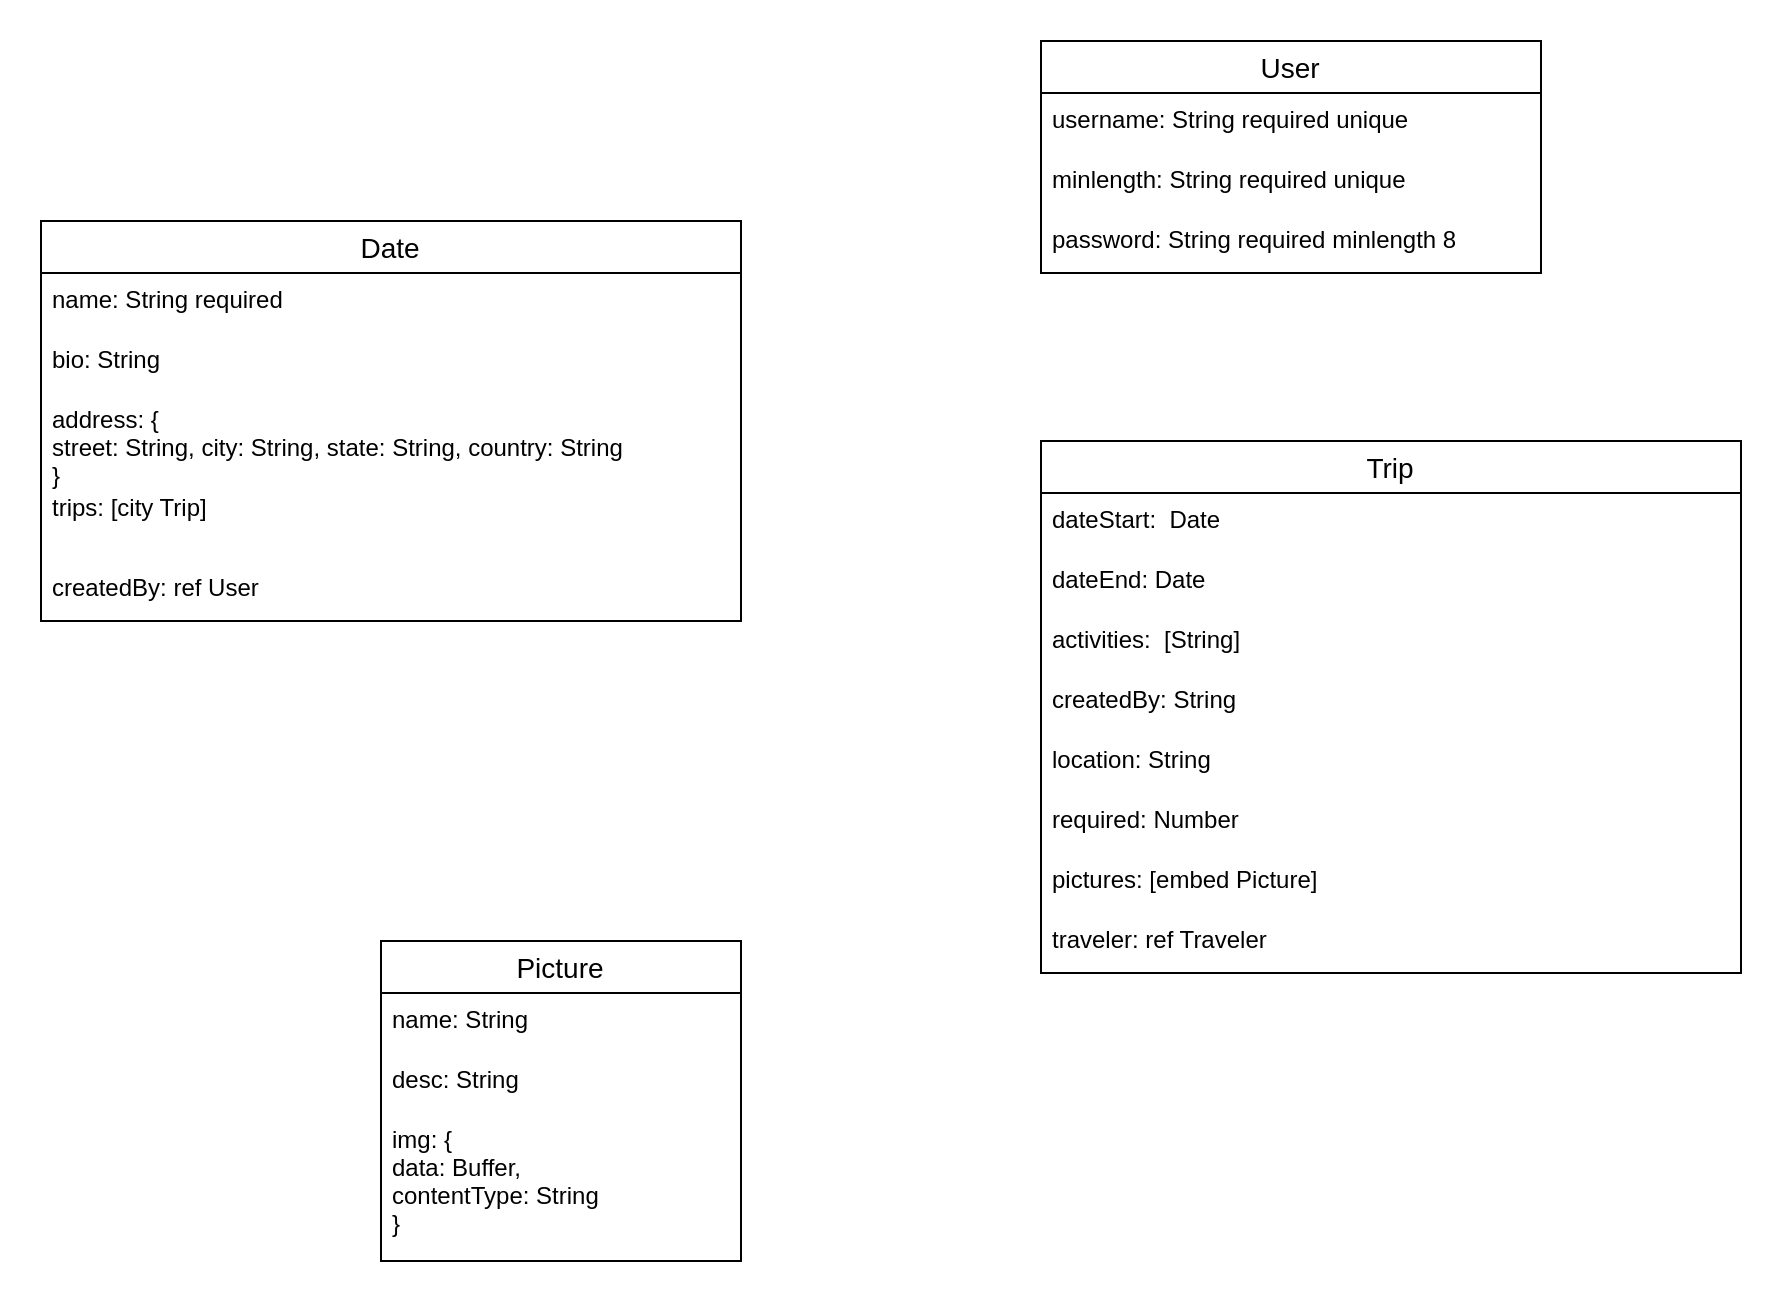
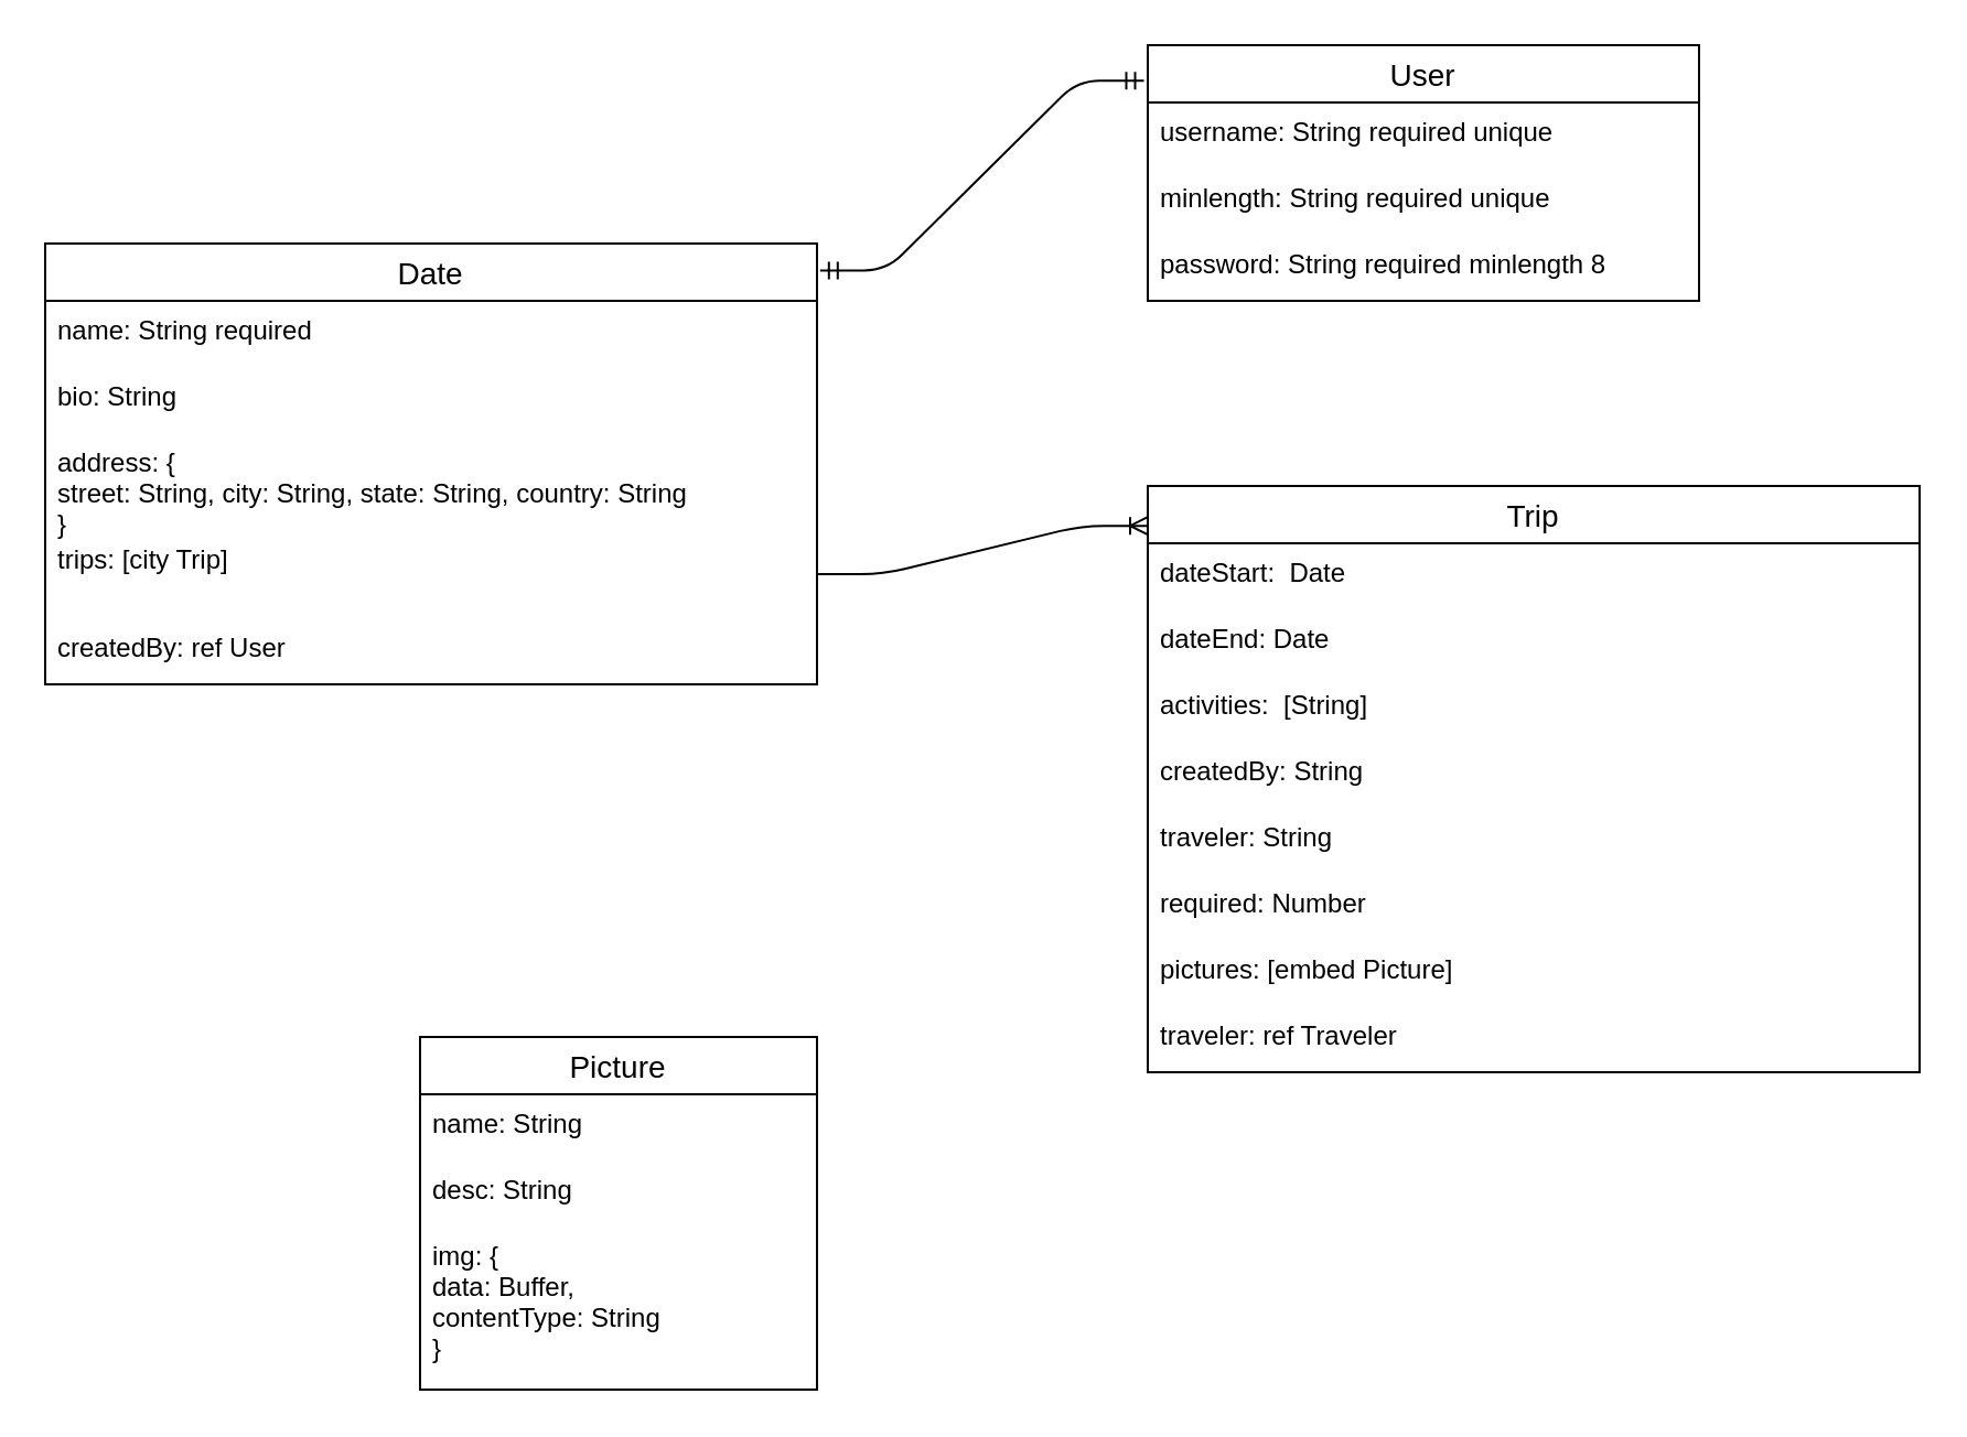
  <mxCell id="0" />
  <mxCell id="1" parent="0" />
  <mxCell id="2" value="Date" style="swimlane;fontStyle=0;childLayout=stackLayout;horizontal=1;startSize=26;horizontalStack=0;resizeParent=1;resizeParentMax=0;resizeLast=0;collapsible=1;marginBottom=0;align=center;fontSize=14;" parent="1" vertex="1"><mxGeometry x="20" y="110" width="350" height="200" as="geometry" /></mxCell>
  <mxCell id="3" value="name: String required" style="text;strokeColor=none;fillColor=none;spacingLeft=4;spacingRight=4;overflow=hidden;rotatable=0;points=[[0,0.5],[1,0.5]];portConstraint=eastwest;fontSize=12;" parent="2" vertex="1"><mxGeometry y="26" width="350" height="30" as="geometry" /></mxCell>
  <mxCell id="4" value="bio: String" style="text;strokeColor=none;fillColor=none;spacingLeft=4;spacingRight=4;overflow=hidden;rotatable=0;points=[[0,0.5],[1,0.5]];portConstraint=eastwest;fontSize=12;" parent="2" vertex="1"><mxGeometry y="56" width="350" height="30" as="geometry" /></mxCell>
  <mxCell id="5" value="address: { &#10;street: String, city: String, state: String, country: String&#10;}" style="text;strokeColor=none;fillColor=none;spacingLeft=4;spacingRight=4;overflow=hidden;rotatable=0;points=[[0,0.5],[1,0.5]];portConstraint=eastwest;fontSize=12;" parent="2" vertex="1"><mxGeometry y="86" width="350" height="44" as="geometry" /></mxCell>
  <mxCell id="6" value="trips: [city Trip]" style="text;strokeColor=none;fillColor=none;spacingLeft=4;spacingRight=4;overflow=hidden;rotatable=0;points=[[0,0.5],[1,0.5]];portConstraint=eastwest;fontSize=12;" parent="2" vertex="1"><mxGeometry y="130" width="350" height="40" as="geometry" /></mxCell>
  <mxCell id="7" value="createdBy: ref User" style="text;strokeColor=none;fillColor=none;spacingLeft=4;spacingRight=4;overflow=hidden;rotatable=0;points=[[0,0.5],[1,0.5]];portConstraint=eastwest;fontSize=12;" parent="2" vertex="1"><mxGeometry y="170" width="350" height="30" as="geometry" /></mxCell>
  <mxCell id="8" value="Trip" style="swimlane;fontStyle=0;childLayout=stackLayout;horizontal=1;startSize=26;horizontalStack=0;resizeParent=1;resizeParentMax=0;resizeLast=0;collapsible=1;marginBottom=0;align=center;fontSize=14;" parent="1" vertex="1"><mxGeometry x="520" y="220" width="350" height="266" as="geometry" /></mxCell>
  <mxCell id="9" value="dateStart:  Date" style="text;strokeColor=none;fillColor=none;spacingLeft=4;spacingRight=4;overflow=hidden;rotatable=0;points=[[0,0.5],[1,0.5]];portConstraint=eastwest;fontSize=12;" parent="8" vertex="1"><mxGeometry y="26" width="350" height="30" as="geometry" /></mxCell>
  <mxCell id="10" value="dateEnd: Date" style="text;strokeColor=none;fillColor=none;spacingLeft=4;spacingRight=4;overflow=hidden;rotatable=0;points=[[0,0.5],[1,0.5]];portConstraint=eastwest;fontSize=12;" parent="8" vertex="1"><mxGeometry y="56" width="350" height="30" as="geometry" /></mxCell>
  <mxCell id="11" value="activities:  [String]" style="text;strokeColor=none;fillColor=none;spacingLeft=4;spacingRight=4;overflow=hidden;rotatable=0;points=[[0,0.5],[1,0.5]];portConstraint=eastwest;fontSize=12;" parent="8" vertex="1"><mxGeometry y="86" width="350" height="30" as="geometry" /></mxCell>
  <mxCell id="12" value="createdBy: String" style="text;strokeColor=none;fillColor=none;spacingLeft=4;spacingRight=4;overflow=hidden;rotatable=0;points=[[0,0.5],[1,0.5]];portConstraint=eastwest;fontSize=12;" parent="8" vertex="1"><mxGeometry y="116" width="350" height="30" as="geometry" /></mxCell>
- <mxCell id="13" value="location: String" style="text;strokeColor=none;fillColor=none;spacingLeft=4;spacingRight=4;overflow=hidden;rotatable=0;points=[[0,0.5],[1,0.5]];portConstraint=eastwest;fontSize=12;" parent="8" vertex="1"><mxGeometry y="146" width="350" height="30" as="geometry" /></mxCell>
+ <mxCell id="13" value="traveler: String" style="text;strokeColor=none;fillColor=none;spacingLeft=4;spacingRight=4;overflow=hidden;rotatable=0;points=[[0,0.5],[1,0.5]];portConstraint=eastwest;fontSize=12;" parent="8" vertex="1"><mxGeometry y="146" width="350" height="30" as="geometry" /></mxCell>
  <mxCell id="14" value="required: Number" style="text;strokeColor=none;fillColor=none;spacingLeft=4;spacingRight=4;overflow=hidden;rotatable=0;points=[[0,0.5],[1,0.5]];portConstraint=eastwest;fontSize=12;" parent="8" vertex="1"><mxGeometry y="176" width="350" height="30" as="geometry" /></mxCell>
  <mxCell id="15" value="pictures: [embed Picture]" style="text;strokeColor=none;fillColor=none;spacingLeft=4;spacingRight=4;overflow=hidden;rotatable=0;points=[[0,0.5],[1,0.5]];portConstraint=eastwest;fontSize=12;" parent="8" vertex="1"><mxGeometry y="206" width="350" height="30" as="geometry" /></mxCell>
  <mxCell id="16" value="traveler: ref Traveler " style="text;strokeColor=none;fillColor=none;spacingLeft=4;spacingRight=4;overflow=hidden;rotatable=0;points=[[0,0.5],[1,0.5]];portConstraint=eastwest;fontSize=12;" parent="8" vertex="1"><mxGeometry y="236" width="350" height="30" as="geometry" /></mxCell>
+ <mxCell id="17" value="" style="edgeStyle=entityRelationEdgeStyle;fontSize=12;html=1;endArrow=ERoneToMany;exitX=1;exitY=0.5;exitDx=0;exitDy=0;entryX=0;entryY=0.068;entryDx=0;entryDy=0;entryPerimeter=0;" parent="1" source="6" target="8" edge="1"><mxGeometry width="100" height="100" relative="1" as="geometry"><mxPoint x="290" y="280" as="sourcePoint" /><mxPoint x="390" y="180" as="targetPoint" /></mxGeometry></mxCell>
  <mxCell id="18" value="Picture" style="swimlane;fontStyle=0;childLayout=stackLayout;horizontal=1;startSize=26;horizontalStack=0;resizeParent=1;resizeParentMax=0;resizeLast=0;collapsible=1;marginBottom=0;align=center;fontSize=14;" parent="1" vertex="1"><mxGeometry x="190" y="470" width="180" height="160" as="geometry" /></mxCell>
  <mxCell id="19" value="name: String" style="text;strokeColor=none;fillColor=none;spacingLeft=4;spacingRight=4;overflow=hidden;rotatable=0;points=[[0,0.5],[1,0.5]];portConstraint=eastwest;fontSize=12;" parent="18" vertex="1"><mxGeometry y="26" width="180" height="30" as="geometry" /></mxCell>
  <mxCell id="20" value="desc: String" style="text;strokeColor=none;fillColor=none;spacingLeft=4;spacingRight=4;overflow=hidden;rotatable=0;points=[[0,0.5],[1,0.5]];portConstraint=eastwest;fontSize=12;" parent="18" vertex="1"><mxGeometry y="56" width="180" height="30" as="geometry" /></mxCell>
  <mxCell id="21" value="img: {&#10;data: Buffer,&#10;contentType: String&#10;}" style="text;strokeColor=none;fillColor=none;spacingLeft=4;spacingRight=4;overflow=hidden;rotatable=0;points=[[0,0.5],[1,0.5]];portConstraint=eastwest;fontSize=12;" parent="18" vertex="1"><mxGeometry y="86" width="180" height="74" as="geometry" /></mxCell>
  <mxCell id="22" value="User" style="swimlane;fontStyle=0;childLayout=stackLayout;horizontal=1;startSize=26;horizontalStack=0;resizeParent=1;resizeParentMax=0;resizeLast=0;collapsible=1;marginBottom=0;align=center;fontSize=14;" parent="1" vertex="1"><mxGeometry x="520" y="20" width="250" height="116" as="geometry" /></mxCell>
  <mxCell id="23" value="username: String required unique" style="text;strokeColor=none;fillColor=none;spacingLeft=4;spacingRight=4;overflow=hidden;rotatable=0;points=[[0,0.5],[1,0.5]];portConstraint=eastwest;fontSize=12;" parent="22" vertex="1"><mxGeometry y="26" width="250" height="30" as="geometry" /></mxCell>
  <mxCell id="24" value="minlength: String required unique" style="text;strokeColor=none;fillColor=none;spacingLeft=4;spacingRight=4;overflow=hidden;rotatable=0;points=[[0,0.5],[1,0.5]];portConstraint=eastwest;fontSize=12;" parent="22" vertex="1"><mxGeometry y="56" width="250" height="30" as="geometry" /></mxCell>
  <mxCell id="25" value="password: String required minlength 8" style="text;strokeColor=none;fillColor=none;spacingLeft=4;spacingRight=4;overflow=hidden;rotatable=0;points=[[0,0.5],[1,0.5]];portConstraint=eastwest;fontSize=12;" parent="22" vertex="1"><mxGeometry y="86" width="250" height="30" as="geometry" /></mxCell>
+ <mxCell id="26" value="" style="edgeStyle=entityRelationEdgeStyle;fontSize=12;html=1;endArrow=ERmandOne;startArrow=ERmandOne;entryX=-0.007;entryY=0.139;entryDx=0;entryDy=0;entryPerimeter=0;exitX=1.004;exitY=0.061;exitDx=0;exitDy=0;exitPerimeter=0;" parent="1" source="2" target="22" edge="1"><mxGeometry width="100" height="100" relative="1" as="geometry"><mxPoint x="270" y="190" as="sourcePoint" /><mxPoint x="370" y="90" as="targetPoint" /></mxGeometry></mxCell>
